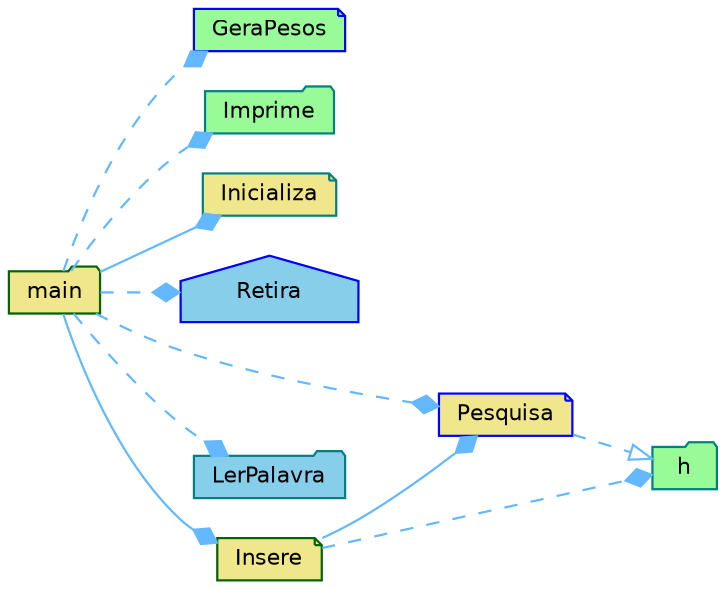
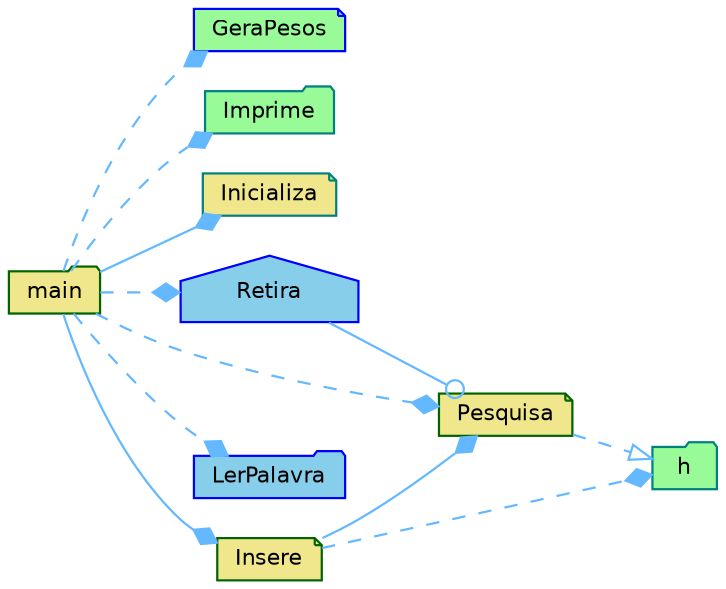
  digraph {
    rankdir=LR
    node [color=blue fillcolor=khaki fontname=Helvetica fontsize=10 shape=folder style=filled]
    edge [arrowhead=diamond color=steelblue1 fontname=Helvetica fontsize=10 labelfontname=Helvetica labelfontsize=10 style=dashed]
    n1 [color=darkgreen fontcolor=black height=0.2 label=main width=0.4]
    n2 [fillcolor=palegreen height=0.2 label=GeraPesos shape=note width=0.4]
    n3 [color=teal fillcolor=palegreen height=0.2 label=Imprime width=0.4]
    n4 [color=teal height=0.2 label=Inicializa shape=note width=0.4]
    n5 [color=darkgreen height=0.2 label=Insere shape=note width=0.4]
-   n6 [height=0.2 label=Pesquisa shape=note width=0.4]
-   n7 [color=teal fillcolor=skyblue height=0.2 label=LerPalavra width=0.4]
+   n6 [color=darkgreen height=0.2 label=Pesquisa shape=note width=0.4]
+   n7 [fillcolor=skyblue height=0.2 label=LerPalavra width=0.4]
    n8 [fillcolor=skyblue height=0.2 label=Retira shape=house width=0.4]
    n9 [color=teal fillcolor=palegreen height=0.2 label=h width=0.4]
    n1 -> n2
    n1 -> n3
    n1 -> n4 [style=solid]
    n1 -> n5 [style=solid]
    n1 -> n6
    n1 -> n7
    n1 -> n8
    n5 -> n6 [style=solid]
    n5 -> n9
    n6 -> n9 [arrowhead=onormal]
+   n8 -> n6 [arrowhead=odot style=solid]
  }
